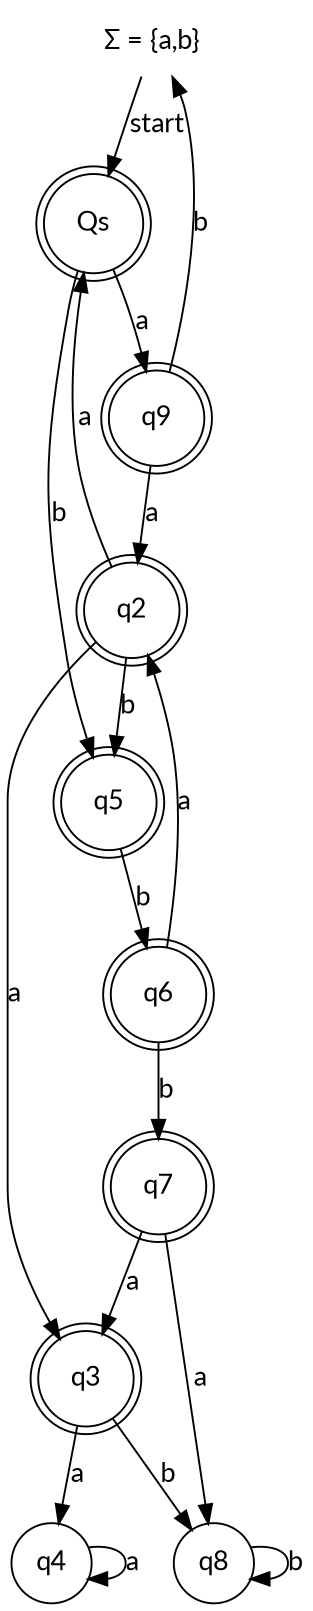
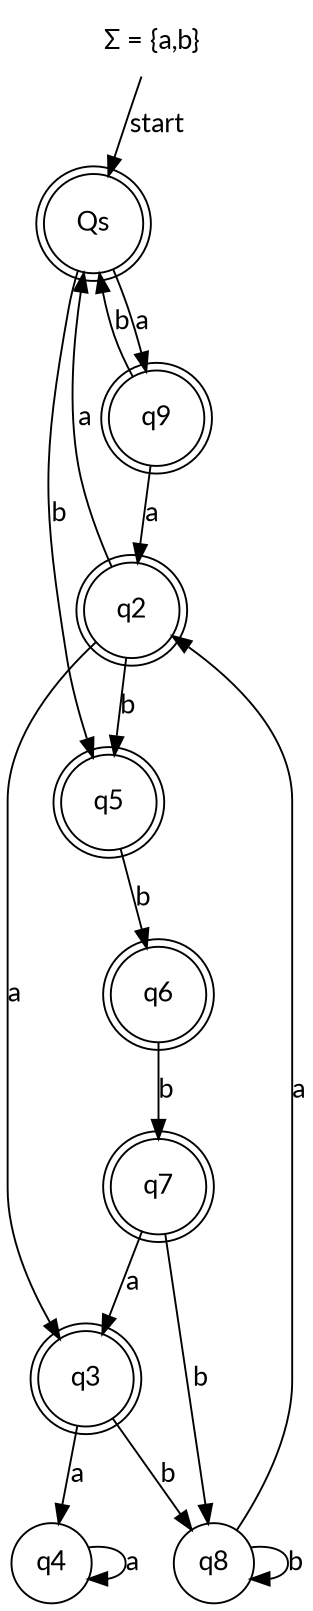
  digraph {
    fontname=Lato
    node [fontname=Lato shape=doublecircle]
    edge [fontname=Lato]
    n1 [label="Σ = {a,b}" shape=none]
    Qs
    n3 [label=q9]
    q5
    q2
    q6
    q3
    q4 [shape=circle]
    q8 [shape=circle]
    q7
    n1 -> Qs [label=start]
    Qs -> n3 [label=a]
    Qs -> q5 [label=b]
-   n3 -> n1 [label=b]
+   n3 -> Qs [label=b]
    n3 -> q2 [label=a]
    q5 -> q6 [label=b]
    q2 -> Qs [label=a]
    q2 -> q5 [label=b]
    q2 -> q3 [label=a]
-   q6 -> q2 [label=a]
+   q8 -> q2 [label=a]
    q6 -> q7 [label=b]
    q3 -> q4 [label=a]
    q3 -> q8 [label=b]
    q4 -> q4 [label=a]
    q8 -> q8 [label=b]
    q7 -> q3 [label=a]
-   q7 -> q8 [label=a]
+   q7 -> q8 [label=b]
  }
